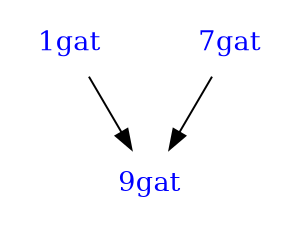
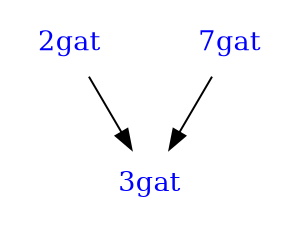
  digraph {
    node [color=white fontcolor=blue]
-   "1gat"
-   "3gat" [label="9gat"]
+   "1gat" [label="2gat"]
+   "3gat"
    n3 [label="7gat"]
    "1gat" -> "3gat"
    n3 -> "3gat"
  }
